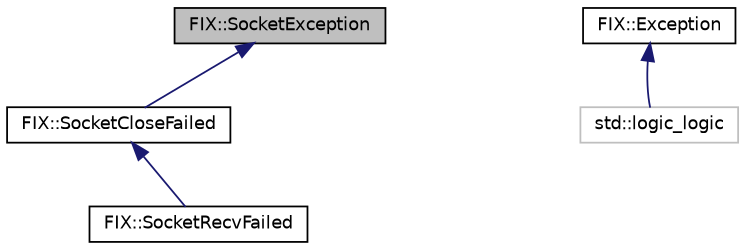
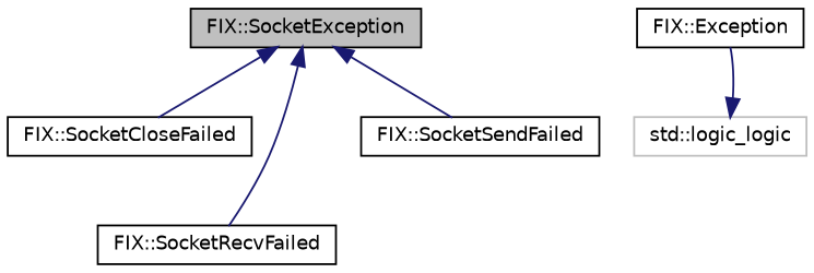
  digraph {
    node [color=black fillcolor=white fontname=Helvetica fontsize=10 shape=record style=filled]
    edge [color=midnightblue dir=back fontname=Helvetica fontsize=10 labelfontname=Helvetica labelfontsize=10 style=solid]
    n1 [fillcolor=grey75 fontcolor=black height=0.2 label="FIX::SocketException" width=0.4]
    n2 [height=0.2 label="FIX::SocketCloseFailed" width=0.4]
    n3 [height=0.2 label="FIX::SocketRecvFailed" width=0.4]
+   n4 [height=0.2 label="FIX::SocketSendFailed" width=0.4]
    n5 [height=0.2 label="FIX::Exception" width=0.4]
    n6 [color=grey75 height=0.2 label="std::logic_logic" width=0.4]
    n1 -> n2
-   n2 -> n3
-   n5 -> n6
+   n1 -> n3
+   n1 -> n4
+   n6 -> n5
  }
